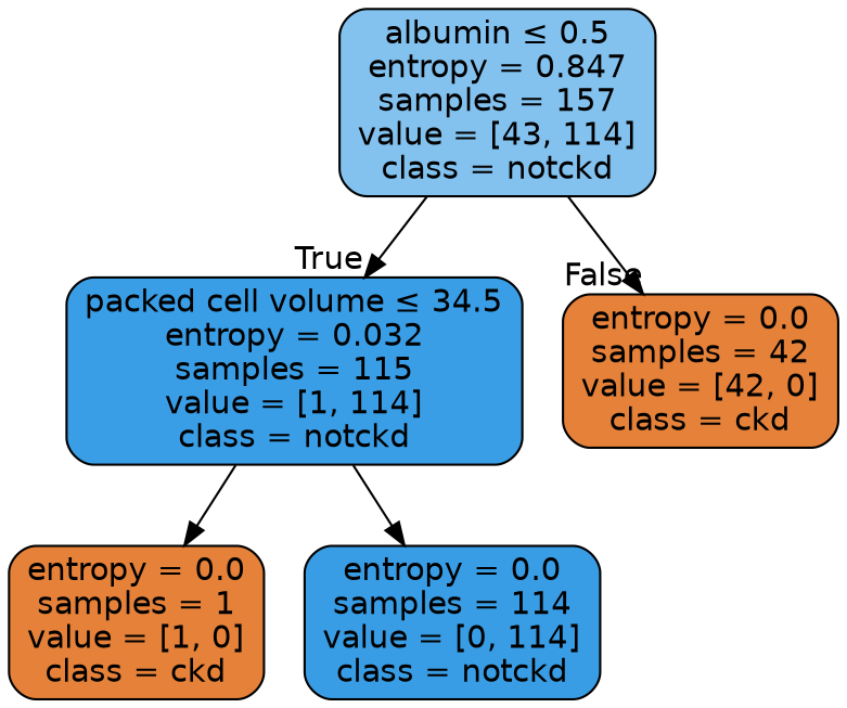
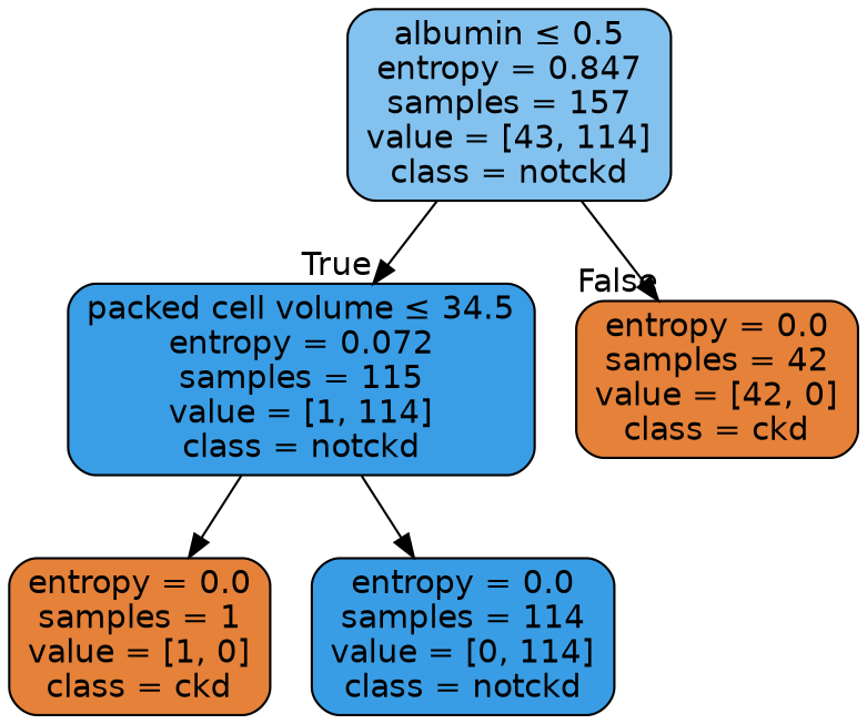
  digraph {
    node [color=black fillcolor="#e58139ff" fontname=helvetica shape=box style="filled, rounded"]
    edge [fontname=helvetica]
    n1 [fillcolor="#399de59f" label=<albumin &le; 0.5<br/>entropy = 0.847<br/>samples = 157<br/>value = [43, 114]<br/>class = notckd>]
-   n2 [fillcolor="#399de5fd" label=<packed cell volume &le; 34.5<br/>entropy = 0.032<br/>samples = 115<br/>value = [1, 114]<br/>class = notckd>]
+   n2 [fillcolor="#399de5fd" label=<packed cell volume &le; 34.5<br/>entropy = 0.072<br/>samples = 115<br/>value = [1, 114]<br/>class = notckd>]
    n3 [label=<entropy = 0.0<br/>samples = 42<br/>value = [42, 0]<br/>class = ckd>]
    n4 [label=<entropy = 0.0<br/>samples = 1<br/>value = [1, 0]<br/>class = ckd>]
    n5 [fillcolor="#399de5ff" label=<entropy = 0.0<br/>samples = 114<br/>value = [0, 114]<br/>class = notckd>]
    n1 -> n2 [headlabel=True labelangle=45 labeldistance=2.5]
    n1 -> n3 [headlabel=False labelangle=-45 labeldistance=2.5]
    n2 -> n4
    n2 -> n5
  }
